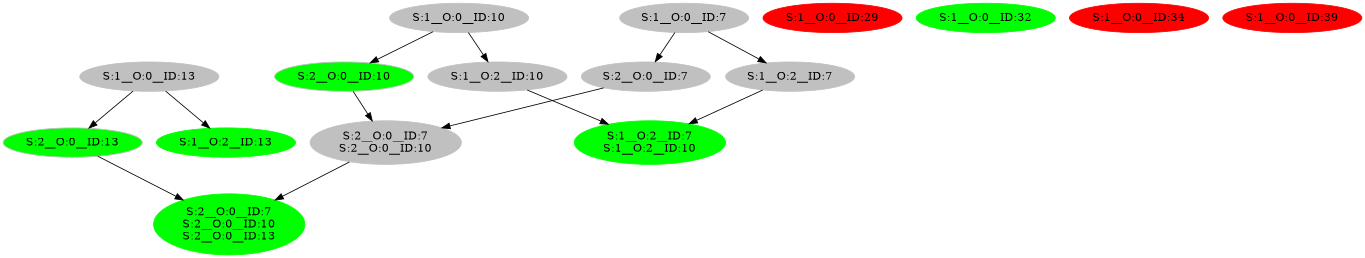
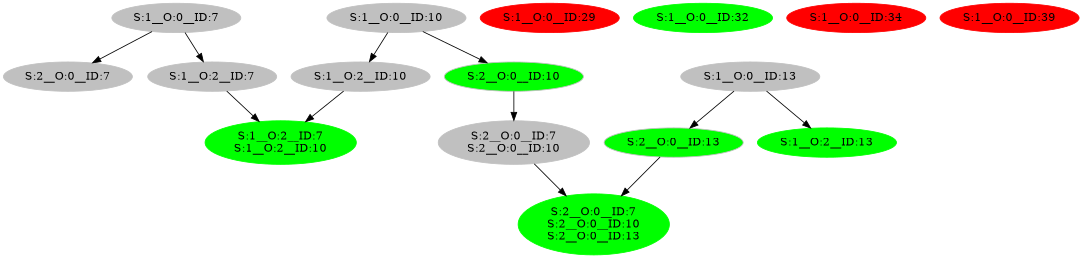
  strict digraph {
    node [color=grey style=filled]
    n1 [label="S:1__O:0__ID:7"]
    n2 [label="S:2__O:0__ID:7"]
    n3 [label="S:1__O:2__ID:7"]
    n4 [label="S:2__O:0__ID:7\nS:2__O:0__ID:10"]
    n5 [color=green label="S:1__O:2__ID:7\nS:1__O:2__ID:10"]
    n6 [color=green label="S:2__O:0__ID:7\nS:2__O:0__ID:10\nS:2__O:0__ID:13"]
    n7 [label="S:1__O:0__ID:10"]
    n8 [fillcolor=green label="S:2__O:0__ID:10"]
    n9 [label="S:1__O:2__ID:10"]
    n10 [label="S:1__O:0__ID:13"]
    n11 [fillcolor=green label="S:2__O:0__ID:13"]
    n12 [color=green label="S:1__O:2__ID:13"]
    n13 [color=red label="S:1__O:0__ID:29"]
    n14 [color=green label="S:1__O:0__ID:32"]
    n15 [color=red label="S:1__O:0__ID:34"]
    n16 [color=red label="S:1__O:0__ID:39"]
    n1 -> n2
    n1 -> n3
-   n2 -> n4
    n3 -> n5
    n4 -> n6
    n7 -> n8
    n7 -> n9
    n8 -> n4
    n9 -> n5
    n10 -> n11
    n10 -> n12
    n11 -> n6
  }
